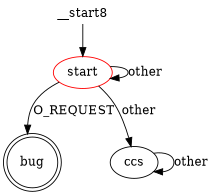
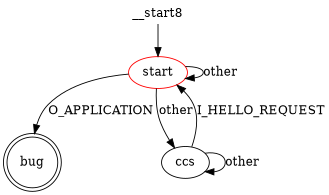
  digraph {
    start [color=red]
    bug [shape=doublecircle]
    ccs
    n4 [height=0 label=__start8 shape=none width=0]
    start -> start [label=other]
-   start -> bug [label=O_REQUEST]
+   start -> bug [label=O_APPLICATION]
    start -> ccs [label=other]
+   ccs -> start [label=I_HELLO_REQUEST]
    ccs -> ccs [label=other]
    n4 -> start
  }
